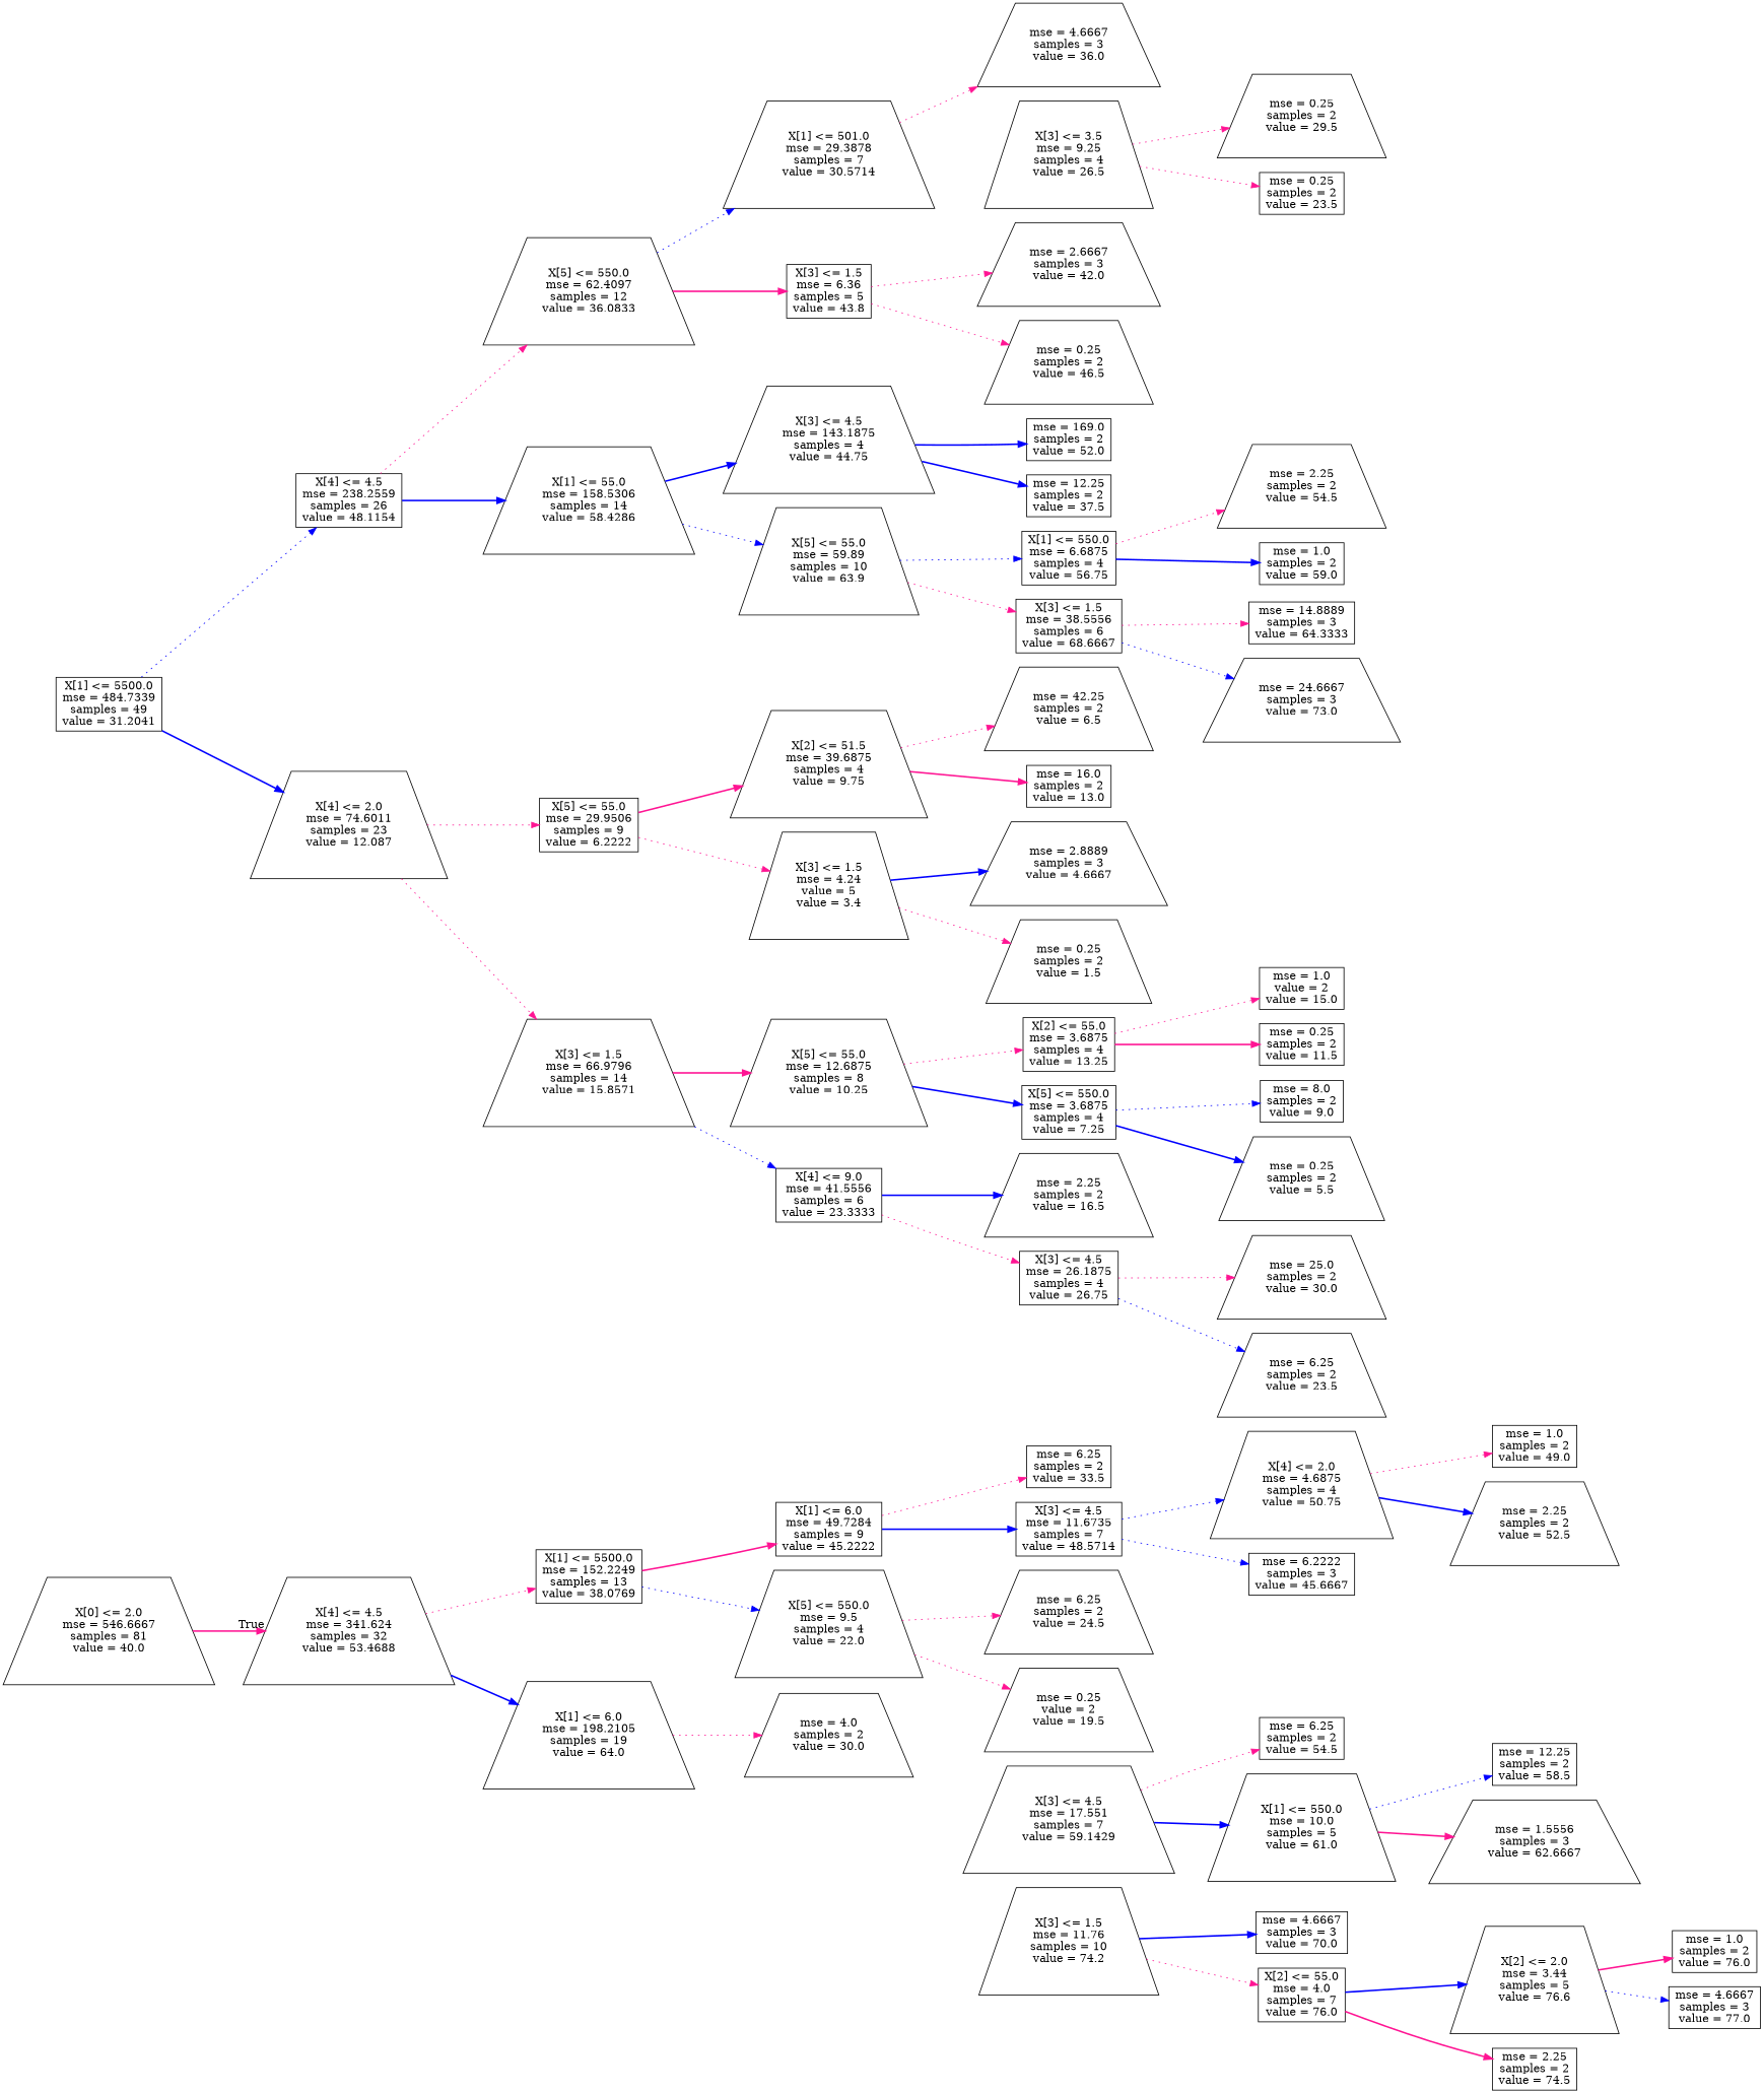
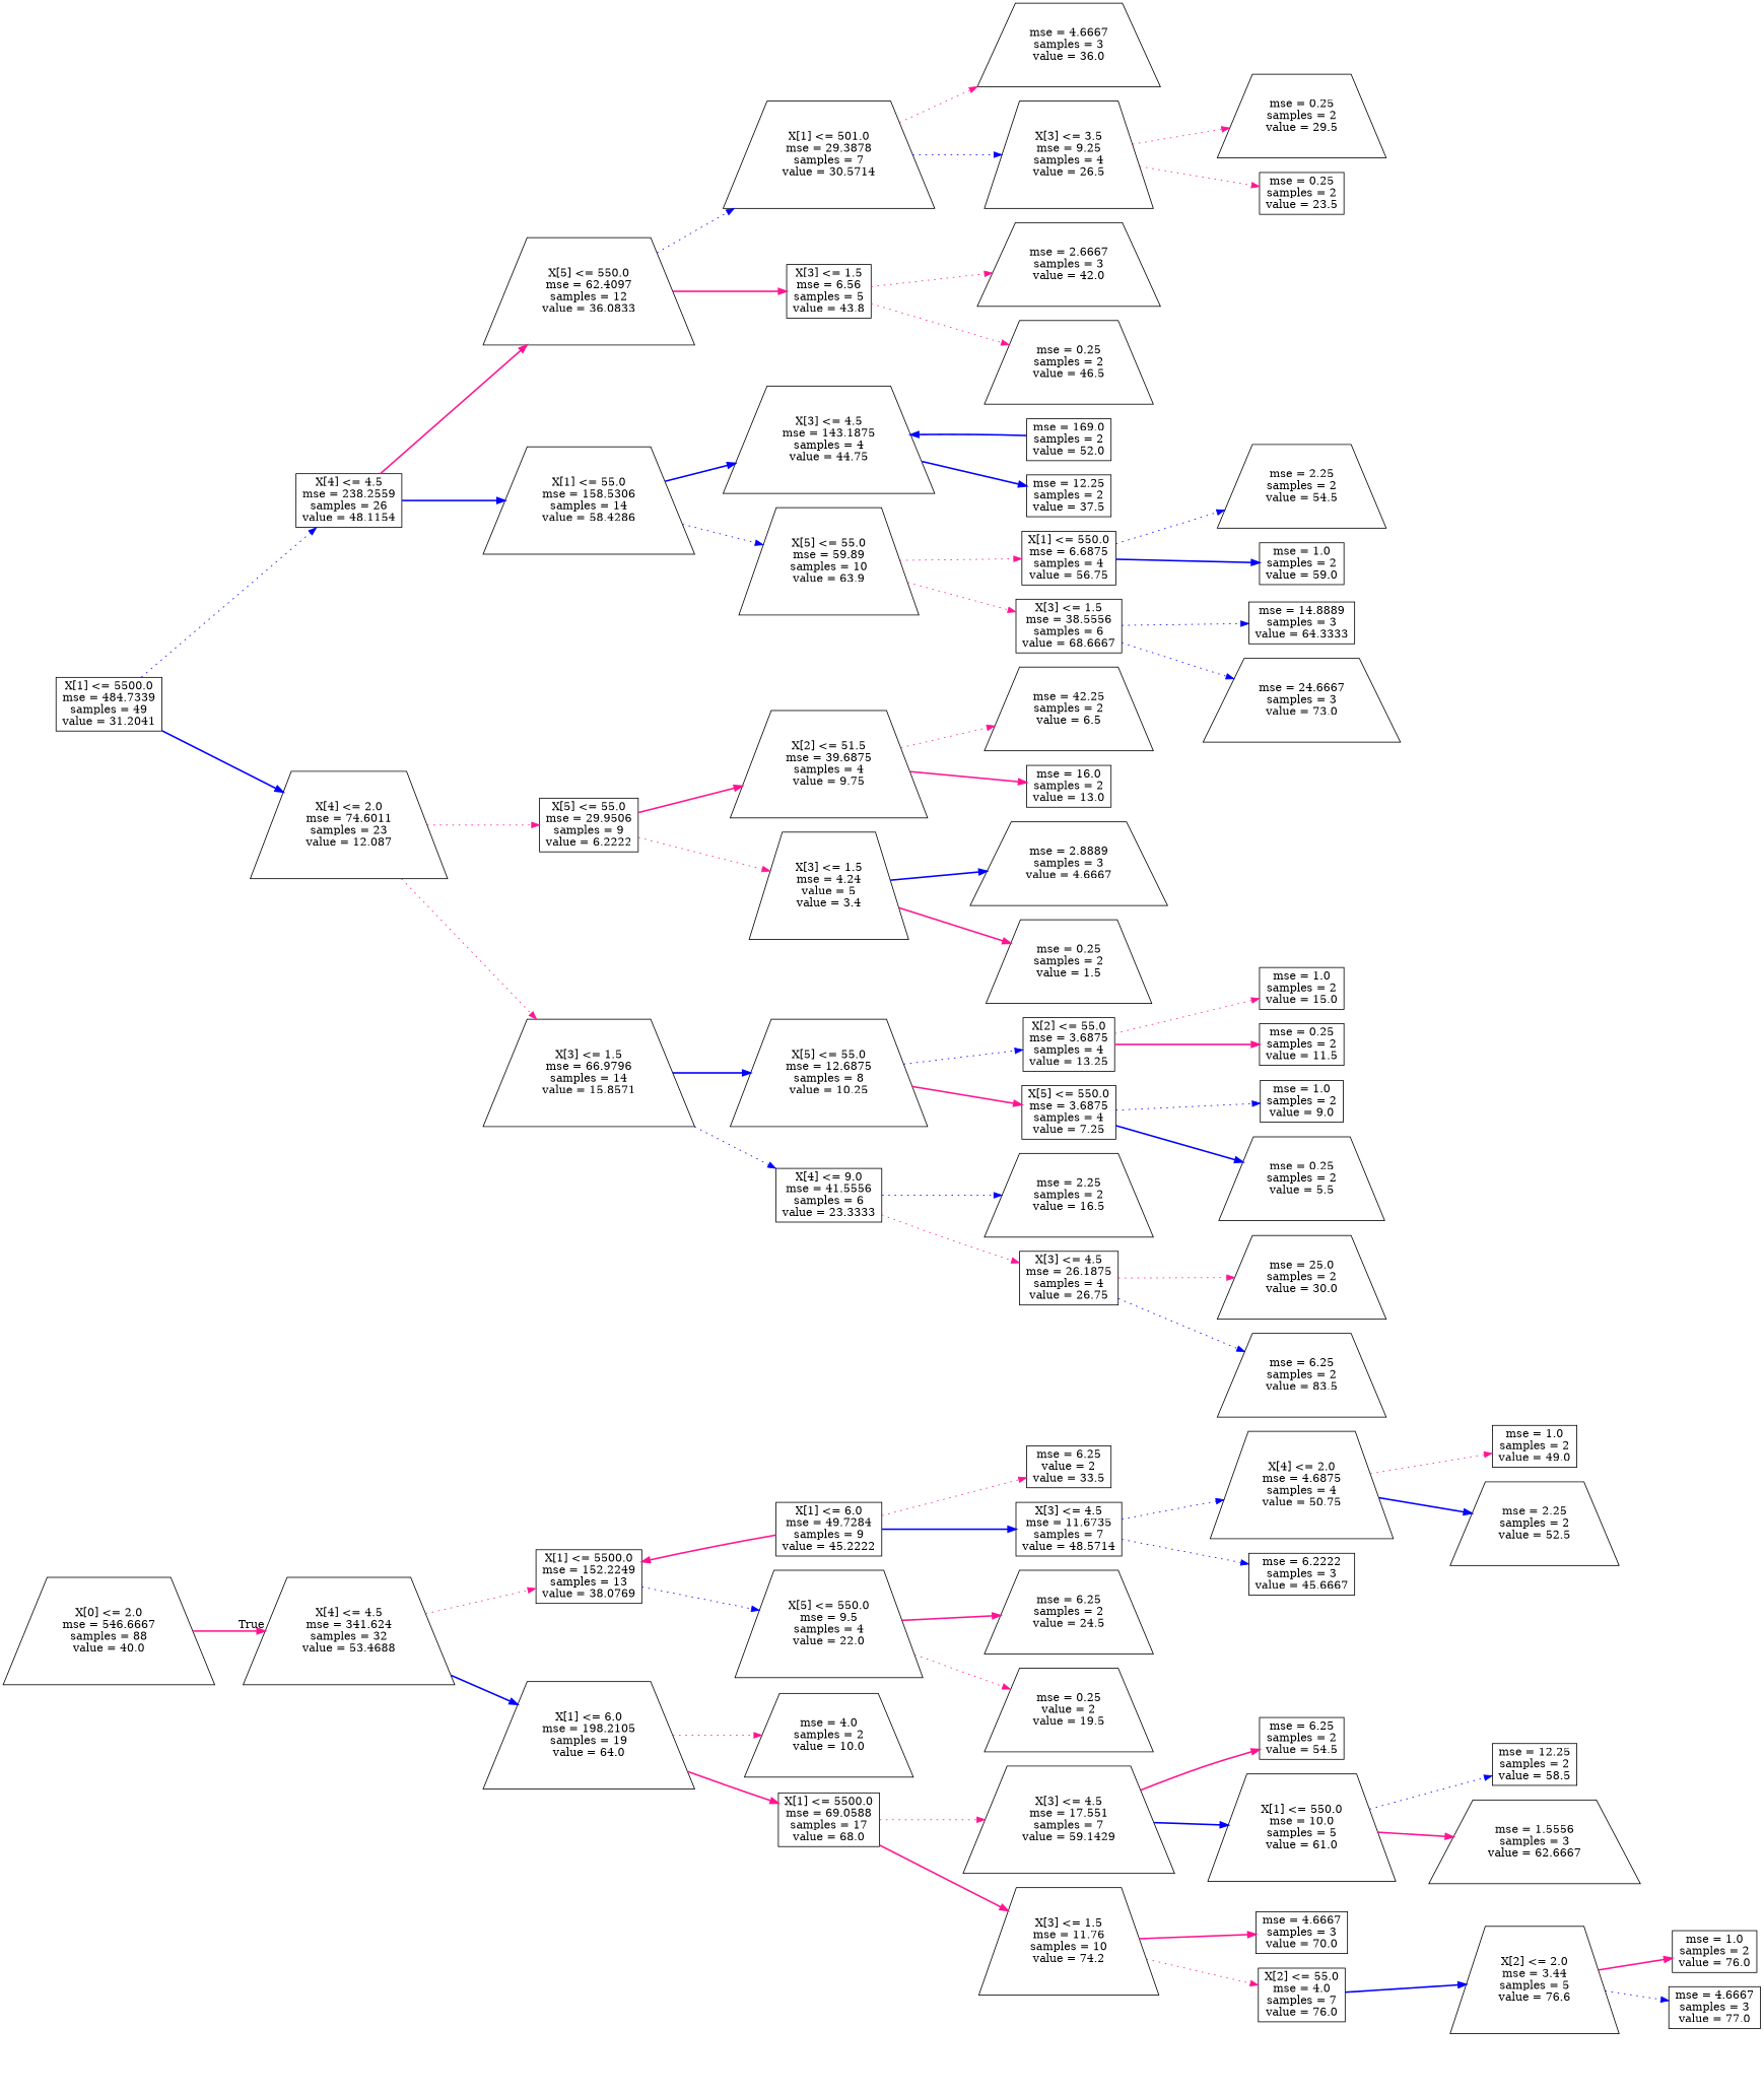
  digraph {
    rankdir=LR
    node [shape=trapezium]
    edge [color=deeppink style=dotted]
-   n1 [label="X[0] <= 2.0\nmse = 546.6667\nsamples = 81\nvalue = 40.0"]
+   n1 [label="X[0] <= 2.0\nmse = 546.6667\nsamples = 88\nvalue = 40.0"]
    n2 [label="X[4] <= 4.5\nmse = 341.624\nsamples = 32\nvalue = 53.4688"]
    n3 [label="X[1] <= 5500.0\nmse = 152.2249\nsamples = 13\nvalue = 38.0769" shape=box]
    n4 [label="X[1] <= 6.0\nmse = 198.2105\nsamples = 19\nvalue = 64.0"]
    n5 [label="X[1] <= 5500.0\nmse = 484.7339\nsamples = 49\nvalue = 31.2041" shape=box]
    n6 [label="X[4] <= 4.5\nmse = 238.2559\nsamples = 26\nvalue = 48.1154" shape=box]
    n7 [label="X[4] <= 2.0\nmse = 74.6011\nsamples = 23\nvalue = 12.087"]
    n8 [label="X[1] <= 6.0\nmse = 49.7284\nsamples = 9\nvalue = 45.2222" shape=box]
    n9 [label="X[5] <= 550.0\nmse = 9.5\nsamples = 4\nvalue = 22.0"]
-   n10 [label="mse = 4.0\nsamples = 2\nvalue = 30.0"]
-   n12 [label="mse = 6.25\nsamples = 2\nvalue = 33.5" shape=box]
+   n10 [label="mse = 4.0\nsamples = 2\nvalue = 10.0"]
+   n11 [label="X[1] <= 5500.0\nmse = 69.0588\nsamples = 17\nvalue = 68.0" shape=box]
+   n12 [label="mse = 6.25\nvalue = 2\nvalue = 33.5" shape=box]
    n13 [label="X[3] <= 4.5\nmse = 11.6735\nsamples = 7\nvalue = 48.5714" shape=box]
    n14 [label="mse = 6.25\nsamples = 2\nvalue = 24.5"]
    n15 [label="mse = 0.25\nvalue = 2\nvalue = 19.5"]
    n16 [label="X[4] <= 2.0\nmse = 4.6875\nsamples = 4\nvalue = 50.75"]
    n17 [label="mse = 6.2222\nsamples = 3\nvalue = 45.6667" shape=box]
    n18 [label="mse = 1.0\nsamples = 2\nvalue = 49.0" shape=box]
    n19 [label="mse = 2.25\nsamples = 2\nvalue = 52.5"]
    n20 [label="X[3] <= 4.5\nmse = 17.551\nsamples = 7\nvalue = 59.1429"]
    n21 [label="X[3] <= 1.5\nmse = 11.76\nsamples = 10\nvalue = 74.2"]
    n22 [label="mse = 6.25\nsamples = 2\nvalue = 54.5" shape=box]
    n23 [label="X[1] <= 550.0\nmse = 10.0\nsamples = 5\nvalue = 61.0"]
    n24 [label="mse = 4.6667\nsamples = 3\nvalue = 70.0" shape=box]
    n25 [label="X[2] <= 55.0\nmse = 4.0\nsamples = 7\nvalue = 76.0" shape=box]
    n26 [label="mse = 12.25\nsamples = 2\nvalue = 58.5" shape=box]
    n27 [label="mse = 1.5556\nsamples = 3\nvalue = 62.6667"]
    n28 [label="X[2] <= 2.0\nmse = 3.44\nsamples = 5\nvalue = 76.6"]
-   n29 [label="mse = 2.25\nsamples = 2\nvalue = 74.5" shape=box]
    n30 [label="mse = 1.0\nsamples = 2\nvalue = 76.0" shape=box]
    n31 [label="mse = 4.6667\nsamples = 3\nvalue = 77.0" shape=box]
    n32 [label="X[5] <= 550.0\nmse = 62.4097\nsamples = 12\nvalue = 36.0833"]
    n33 [label="X[1] <= 55.0\nmse = 158.5306\nsamples = 14\nvalue = 58.4286"]
    n34 [label="X[5] <= 55.0\nmse = 29.9506\nsamples = 9\nvalue = 6.2222" shape=box]
    n35 [label="X[3] <= 1.5\nmse = 66.9796\nsamples = 14\nvalue = 15.8571"]
    n36 [label="X[1] <= 501.0\nmse = 29.3878\nsamples = 7\nvalue = 30.5714"]
-   n37 [label="X[3] <= 1.5\nmse = 6.36\nsamples = 5\nvalue = 43.8" shape=box]
+   n37 [label="X[3] <= 1.5\nmse = 6.56\nsamples = 5\nvalue = 43.8" shape=box]
    n38 [label="X[3] <= 4.5\nmse = 143.1875\nsamples = 4\nvalue = 44.75"]
    n39 [label="X[5] <= 55.0\nmse = 59.89\nsamples = 10\nvalue = 63.9"]
    n40 [label="mse = 4.6667\nsamples = 3\nvalue = 36.0"]
    n41 [label="X[3] <= 3.5\nmse = 9.25\nsamples = 4\nvalue = 26.5"]
    n42 [label="mse = 2.6667\nsamples = 3\nvalue = 42.0"]
    n43 [label="mse = 0.25\nsamples = 2\nvalue = 46.5"]
    n44 [label="mse = 0.25\nsamples = 2\nvalue = 29.5"]
    n45 [label="mse = 0.25\nsamples = 2\nvalue = 23.5" shape=box]
    n46 [label="mse = 169.0\nsamples = 2\nvalue = 52.0" shape=box]
    n47 [label="mse = 12.25\nsamples = 2\nvalue = 37.5" shape=box]
    n48 [label="X[1] <= 550.0\nmse = 6.6875\nsamples = 4\nvalue = 56.75" shape=box]
    n49 [label="X[3] <= 1.5\nmse = 38.5556\nsamples = 6\nvalue = 68.6667" shape=box]
    n50 [label="mse = 2.25\nsamples = 2\nvalue = 54.5"]
    n51 [label="mse = 1.0\nsamples = 2\nvalue = 59.0" shape=box]
    n52 [label="mse = 14.8889\nsamples = 3\nvalue = 64.3333" shape=box]
    n53 [label="mse = 24.6667\nsamples = 3\nvalue = 73.0"]
    n54 [label="X[2] <= 51.5\nmse = 39.6875\nsamples = 4\nvalue = 9.75"]
    n55 [label="X[3] <= 1.5\nmse = 4.24\nvalue = 5\nvalue = 3.4"]
    n56 [label="X[5] <= 55.0\nmse = 12.6875\nsamples = 8\nvalue = 10.25"]
    n57 [label="X[4] <= 9.0\nmse = 41.5556\nsamples = 6\nvalue = 23.3333" shape=box]
    n58 [label="mse = 42.25\nsamples = 2\nvalue = 6.5"]
    n59 [label="mse = 16.0\nsamples = 2\nvalue = 13.0" shape=box]
    n60 [label="mse = 2.8889\nsamples = 3\nvalue = 4.6667"]
    n61 [label="mse = 0.25\nsamples = 2\nvalue = 1.5"]
    n62 [label="X[2] <= 55.0\nmse = 3.6875\nsamples = 4\nvalue = 13.25" shape=box]
    n63 [label="X[5] <= 550.0\nmse = 3.6875\nsamples = 4\nvalue = 7.25" shape=box]
    n64 [label="mse = 2.25\nsamples = 2\nvalue = 16.5"]
    n65 [label="X[3] <= 4.5\nmse = 26.1875\nsamples = 4\nvalue = 26.75" shape=box]
-   n66 [label="mse = 1.0\nvalue = 2\nvalue = 15.0" shape=box]
+   n66 [label="mse = 1.0\nsamples = 2\nvalue = 15.0" shape=box]
    n67 [label="mse = 0.25\nsamples = 2\nvalue = 11.5" shape=box]
-   n68 [label="mse = 8.0\nsamples = 2\nvalue = 9.0" shape=box]
+   n68 [label="mse = 1.0\nsamples = 2\nvalue = 9.0" shape=box]
    n69 [label="mse = 0.25\nsamples = 2\nvalue = 5.5"]
    n70 [label="mse = 25.0\nsamples = 2\nvalue = 30.0"]
-   n71 [label="mse = 6.25\nsamples = 2\nvalue = 23.5"]
+   n71 [label="mse = 6.25\nsamples = 2\nvalue = 83.5"]
    n1 -> n2 [headlabel=True labelangle=45 labeldistance=2.5 style=bold]
    n2 -> n3
    n2 -> n4 [color=blue style=bold]
-   n3 -> n8 [style=bold]
+   n8 -> n3 [style=bold]
    n3 -> n9 [color=blue]
    n4 -> n10
+   n4 -> n11 [style=bold]
    n5 -> n6 [color=blue]
    n5 -> n7 [color=blue style=bold]
-   n6 -> n32
+   n6 -> n32 [style=bold]
    n6 -> n33 [color=blue style=bold]
    n7 -> n34
    n7 -> n35
    n8 -> n12
    n8 -> n13 [color=blue style=bold]
-   n9 -> n14
+   n9 -> n14 [style=bold]
    n9 -> n15
+   n11 -> n20
+   n11 -> n21 [style=bold]
    n13 -> n16 [color=blue]
    n13 -> n17 [color=blue]
    n16 -> n18
    n16 -> n19 [color=blue style=bold]
-   n20 -> n22
+   n20 -> n22 [style=bold]
    n20 -> n23 [color=blue style=bold]
-   n21 -> n24 [color=blue style=bold]
+   n21 -> n24 [style=bold]
    n21 -> n25
    n23 -> n26 [color=blue]
    n23 -> n27 [style=bold]
    n25 -> n28 [color=blue style=bold]
-   n25 -> n29 [style=bold]
    n28 -> n30 [style=bold]
    n28 -> n31 [color=blue]
    n32 -> n36 [color=blue]
    n32 -> n37 [style=bold]
    n33 -> n38 [color=blue style=bold]
    n33 -> n39 [color=blue]
    n34 -> n54 [style=bold]
    n34 -> n55
-   n35 -> n56 [style=bold]
+   n35 -> n56 [color=blue style=bold]
    n35 -> n57 [color=blue]
    n36 -> n40
+   n36 -> n41 [color=blue]
    n37 -> n42
    n37 -> n43
-   n38 -> n46 [color=blue style=bold]
+   n46 -> n38 [color=blue style=bold]
    n38 -> n47 [color=blue style=bold]
-   n39 -> n48 [color=blue]
+   n39 -> n48
    n39 -> n49
    n41 -> n44
    n41 -> n45
-   n48 -> n50
+   n48 -> n50 [color=blue]
    n48 -> n51 [color=blue style=bold]
-   n49 -> n52
+   n49 -> n52 [color=blue]
    n49 -> n53 [color=blue]
    n54 -> n58
    n54 -> n59 [style=bold]
    n55 -> n60 [color=blue style=bold]
-   n55 -> n61
-   n56 -> n62
-   n56 -> n63 [color=blue style=bold]
-   n57 -> n64 [color=blue style=bold]
+   n55 -> n61 [style=bold]
+   n56 -> n62 [color=blue]
+   n56 -> n63 [style=bold]
+   n57 -> n64 [color=blue]
    n57 -> n65
    n62 -> n66
    n62 -> n67 [style=bold]
    n63 -> n68 [color=blue]
    n63 -> n69 [color=blue style=bold]
    n65 -> n70
    n65 -> n71 [color=blue]
  }
